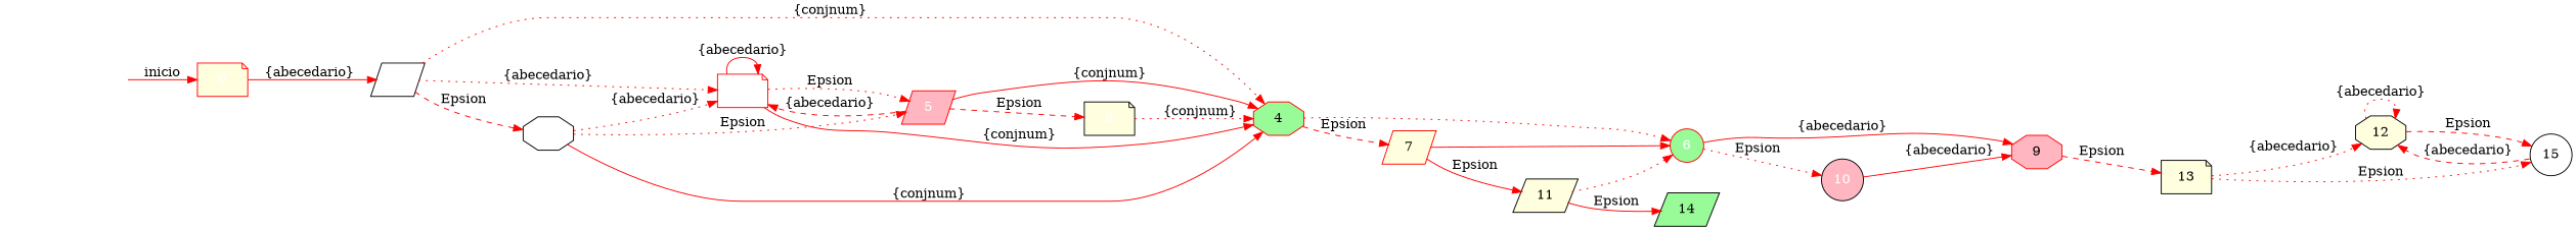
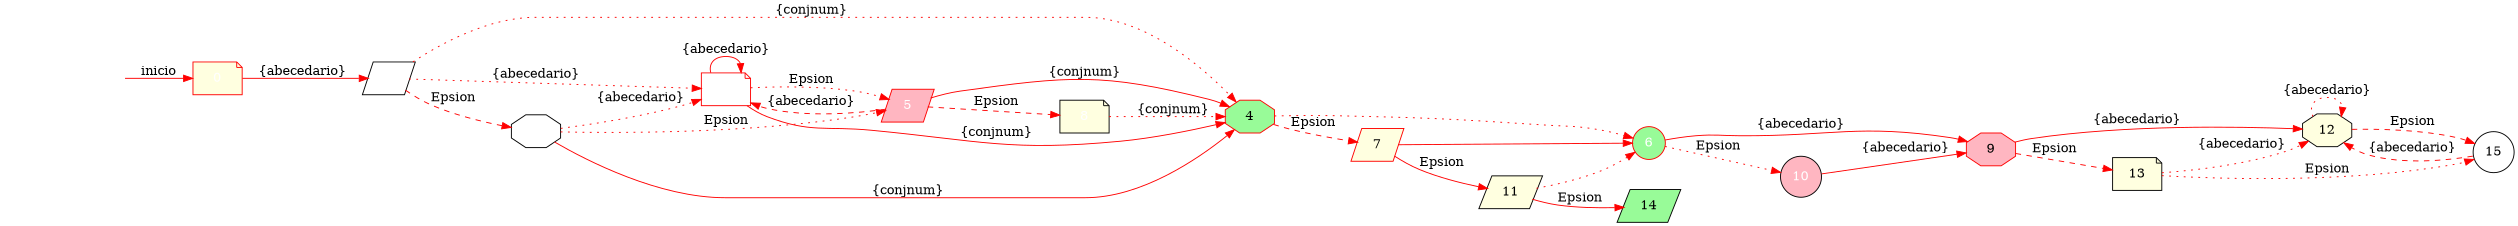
  digraph {
    rankdir=LR
    node [color=black fillcolor=lightyellow shape=parallelogram style=filled fontcolor=white]
    edge [color=red style=dotted]
    4 [color=red fillcolor=palegreen shape=octagon fontcolor=""]
    7 [color=red fontcolor=""]
    6 [color=red fillcolor=palegreen shape=circle]
    11 [fontcolor=""]
    9 [color=red fillcolor=lightpink shape=octagon fontcolor=""]
    10 [fillcolor=lightpink shape=circle]
    14 [fillcolor=palegreen fontcolor=""]
    12 [shape=octagon fontcolor=""]
    13 [shape=note fontcolor=""]
    15 [fillcolor=white shape=circle fontcolor=""]
    secret_node [color=midnightblue shape=circle style=invis fillcolor=""]
    0 [color=red shape=note]
    1 [fillcolor=white]
    2 [color=red fillcolor=white shape=note]
    3 [fillcolor=white shape=octagon]
    5 [color=red fillcolor=lightpink]
    8 [shape=note]
    4 -> 7 [label=Epsion style=dashed]
    4 -> 6 [label="\n"]
    7 -> 6 [label="\n" style=solid]
    7 -> 11 [label=Epsion style=solid]
    6 -> 9 [label="{abecedario}" style=solid]
    6 -> 10 [label=Epsion]
    11 -> 6 [label="\n"]
    11 -> 14 [label=Epsion style=solid]
+   9 -> 12 [label="{abecedario}" style=solid]
    9 -> 13 [label=Epsion style=dashed]
    10 -> 9 [label="{abecedario}" style=solid]
    12 -> 12 [label="{abecedario}"]
    12 -> 15 [label=Epsion style=dashed]
    13 -> 12 [label="{abecedario}"]
    13 -> 15 [label=Epsion]
    15 -> 12 [label="{abecedario}" style=dashed]
    secret_node -> 0 [label=inicio style=solid]
    0 -> 1 [label="{abecedario}" style=solid]
    1 -> 4 [label="{conjnum}"]
    1 -> 2 [label="{abecedario}"]
    1 -> 3 [label=Epsion style=dashed]
    2 -> 4 [label="{conjnum}" style=solid]
    2 -> 2 [label="{abecedario}" style=solid]
    2 -> 5 [label=Epsion]
    3 -> 4 [label="{conjnum}" style=solid]
    3 -> 2 [label="{abecedario}"]
    3 -> 5 [label=Epsion]
    5 -> 4 [label="{conjnum}" style=solid]
    5 -> 2 [label="{abecedario}" style=dashed]
    5 -> 8 [label=Epsion style=dashed]
    8 -> 4 [label="{conjnum}"]
  }
